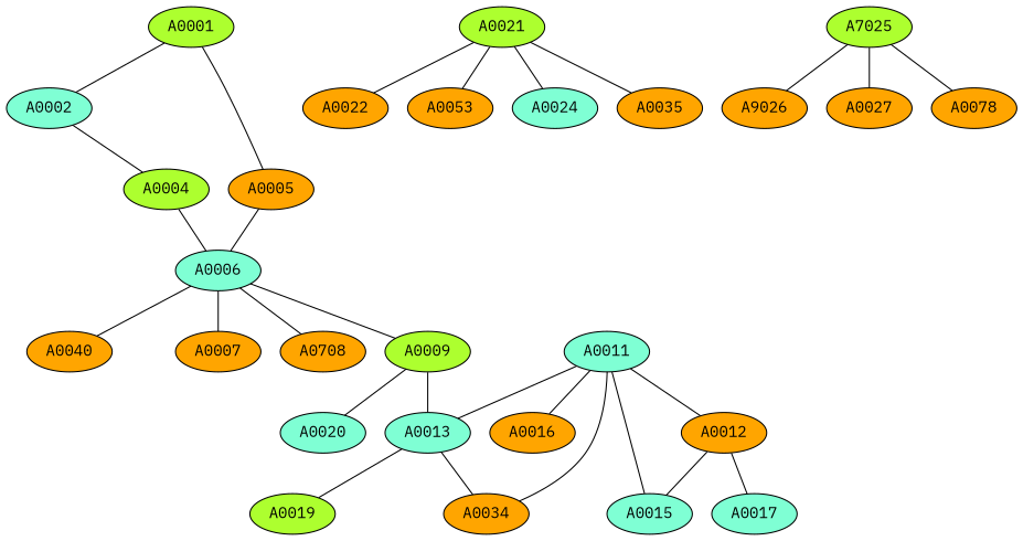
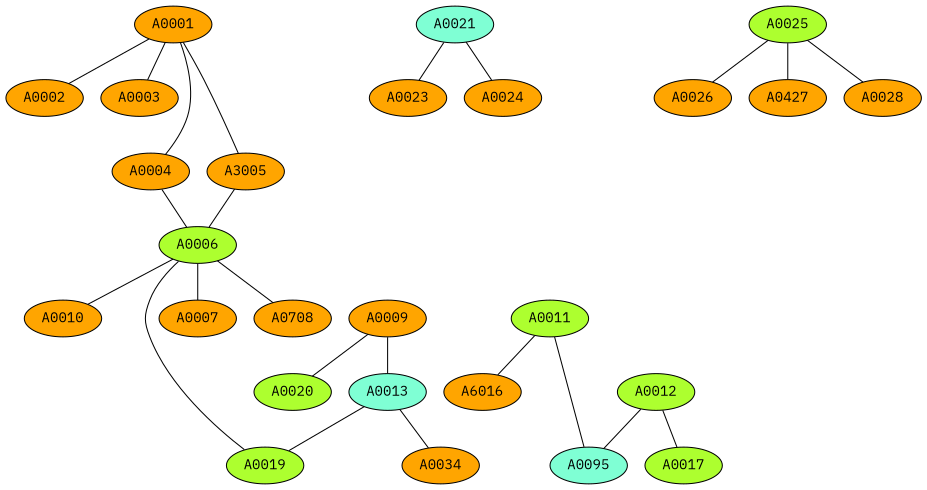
  graph {
    fontname="IBM Plex Mono"
    node [fillcolor=Orange fontname="IBM Plex Mono" style=filled]
    edge [fontname="IBM Plex Mono"]
-   n1 [fillcolor=GreenYellow label=A0001]
-   n2 [fillcolor=Aquamarine label=A0002]
-   n4 [fillcolor=GreenYellow label=A0004]
-   n5 [label=A0005]
-   n6 [fillcolor=Aquamarine label=A0006]
+   n1 [label=A0001]
+   n2 [label=A0002]
+   n3 [label=A0003]
+   n4 [label=A0004]
+   n5 [label=A3005]
+   n6 [fillcolor=GreenYellow label=A0006]
    n7 [label=A0007]
    n8 [label=A0708]
-   n9 [fillcolor=GreenYellow label=A0009]
-   n10 [label=A0040]
+   n9 [label=A0009]
+   n10 [label=A0010]
    n11 [fillcolor=Aquamarine label=A0013]
-   n12 [fillcolor=Aquamarine label=A0020]
+   n12 [fillcolor=GreenYellow label=A0020]
    n13 [label=A0034]
    n14 [fillcolor=GreenYellow label=A0019]
-   n15 [label=A0016]
-   n16 [fillcolor=Aquamarine label=A0011]
-   n17 [label=A0012]
-   n18 [fillcolor=Aquamarine label=A0015]
-   n19 [fillcolor=Aquamarine label=A0017]
-   n20 [fillcolor=GreenYellow label=A0021]
-   n21 [label=A0022]
-   n22 [label=A0053]
-   n23 [fillcolor=Aquamarine label=A0024]
-   n24 [label=A0035]
-   n25 [fillcolor=GreenYellow label=A7025]
-   n26 [label=A9026]
-   n27 [label=A0027]
-   n28 [label=A0078]
+   n15 [label=A6016]
+   n16 [fillcolor=GreenYellow label=A0011]
+   n17 [fillcolor=GreenYellow label=A0012]
+   n18 [fillcolor=Aquamarine label=A0095]
+   n19 [fillcolor=GreenYellow label=A0017]
+   n20 [fillcolor=Aquamarine label=A0021]
+   n22 [label=A0023]
+   n23 [label=A0024]
+   n25 [fillcolor=GreenYellow label=A0025]
+   n26 [label=A0026]
+   n27 [label=A0427]
+   n28 [label=A0028]
    n1 -- n2
-   n2 -- n4
+   n1 -- n3
+   n1 -- n4
    n1 -- n5
    n4 -- n6
    n5 -- n6
    n6 -- n7
    n6 -- n8
-   n6 -- n9
+   n6 -- n14
    n6 -- n10
    n9 -- n11
    n9 -- n12
    n11 -- n13
    n11 -- n14
-   n16 -- n11
-   n16 -- n13
    n16 -- n15
-   n16 -- n17
    n16 -- n18
    n17 -- n18
    n17 -- n19
-   n20 -- n21
    n20 -- n22
    n20 -- n23
-   n20 -- n24
    n25 -- n26
    n25 -- n27
    n25 -- n28
  }
